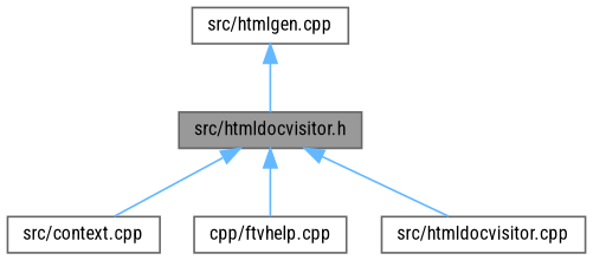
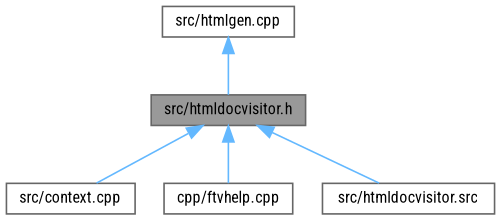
  digraph {
    fontname="Roboto Condensed"
    node [color=grey40 fillcolor=white fontname="Roboto Condensed" fontsize=10 shape=box style=filled]
    edge [color=steelblue1 dir=back fontname="Roboto Condensed" fontsize=10 labelfontname=Helvetica labelfontsize=10 style=solid]
    n1 [color=gray40 fillcolor=grey60 fontcolor=black height=0.2 label="src/htmldocvisitor.h" width=0.4]
    n2 [height=0.2 label="src/context.cpp" width=0.4]
    n3 [height=0.2 label="cpp/ftvhelp.cpp" width=0.4]
-   n4 [height=0.2 label="src/htmldocvisitor.cpp" width=0.4]
+   n4 [height=0.2 label="src/htmldocvisitor.src" width=0.4]
    n5 [height=0.2 label="src/htmlgen.cpp" width=0.4]
    n1 -> n2
    n1 -> n3
    n1 -> n4
    n5 -> n1
  }
